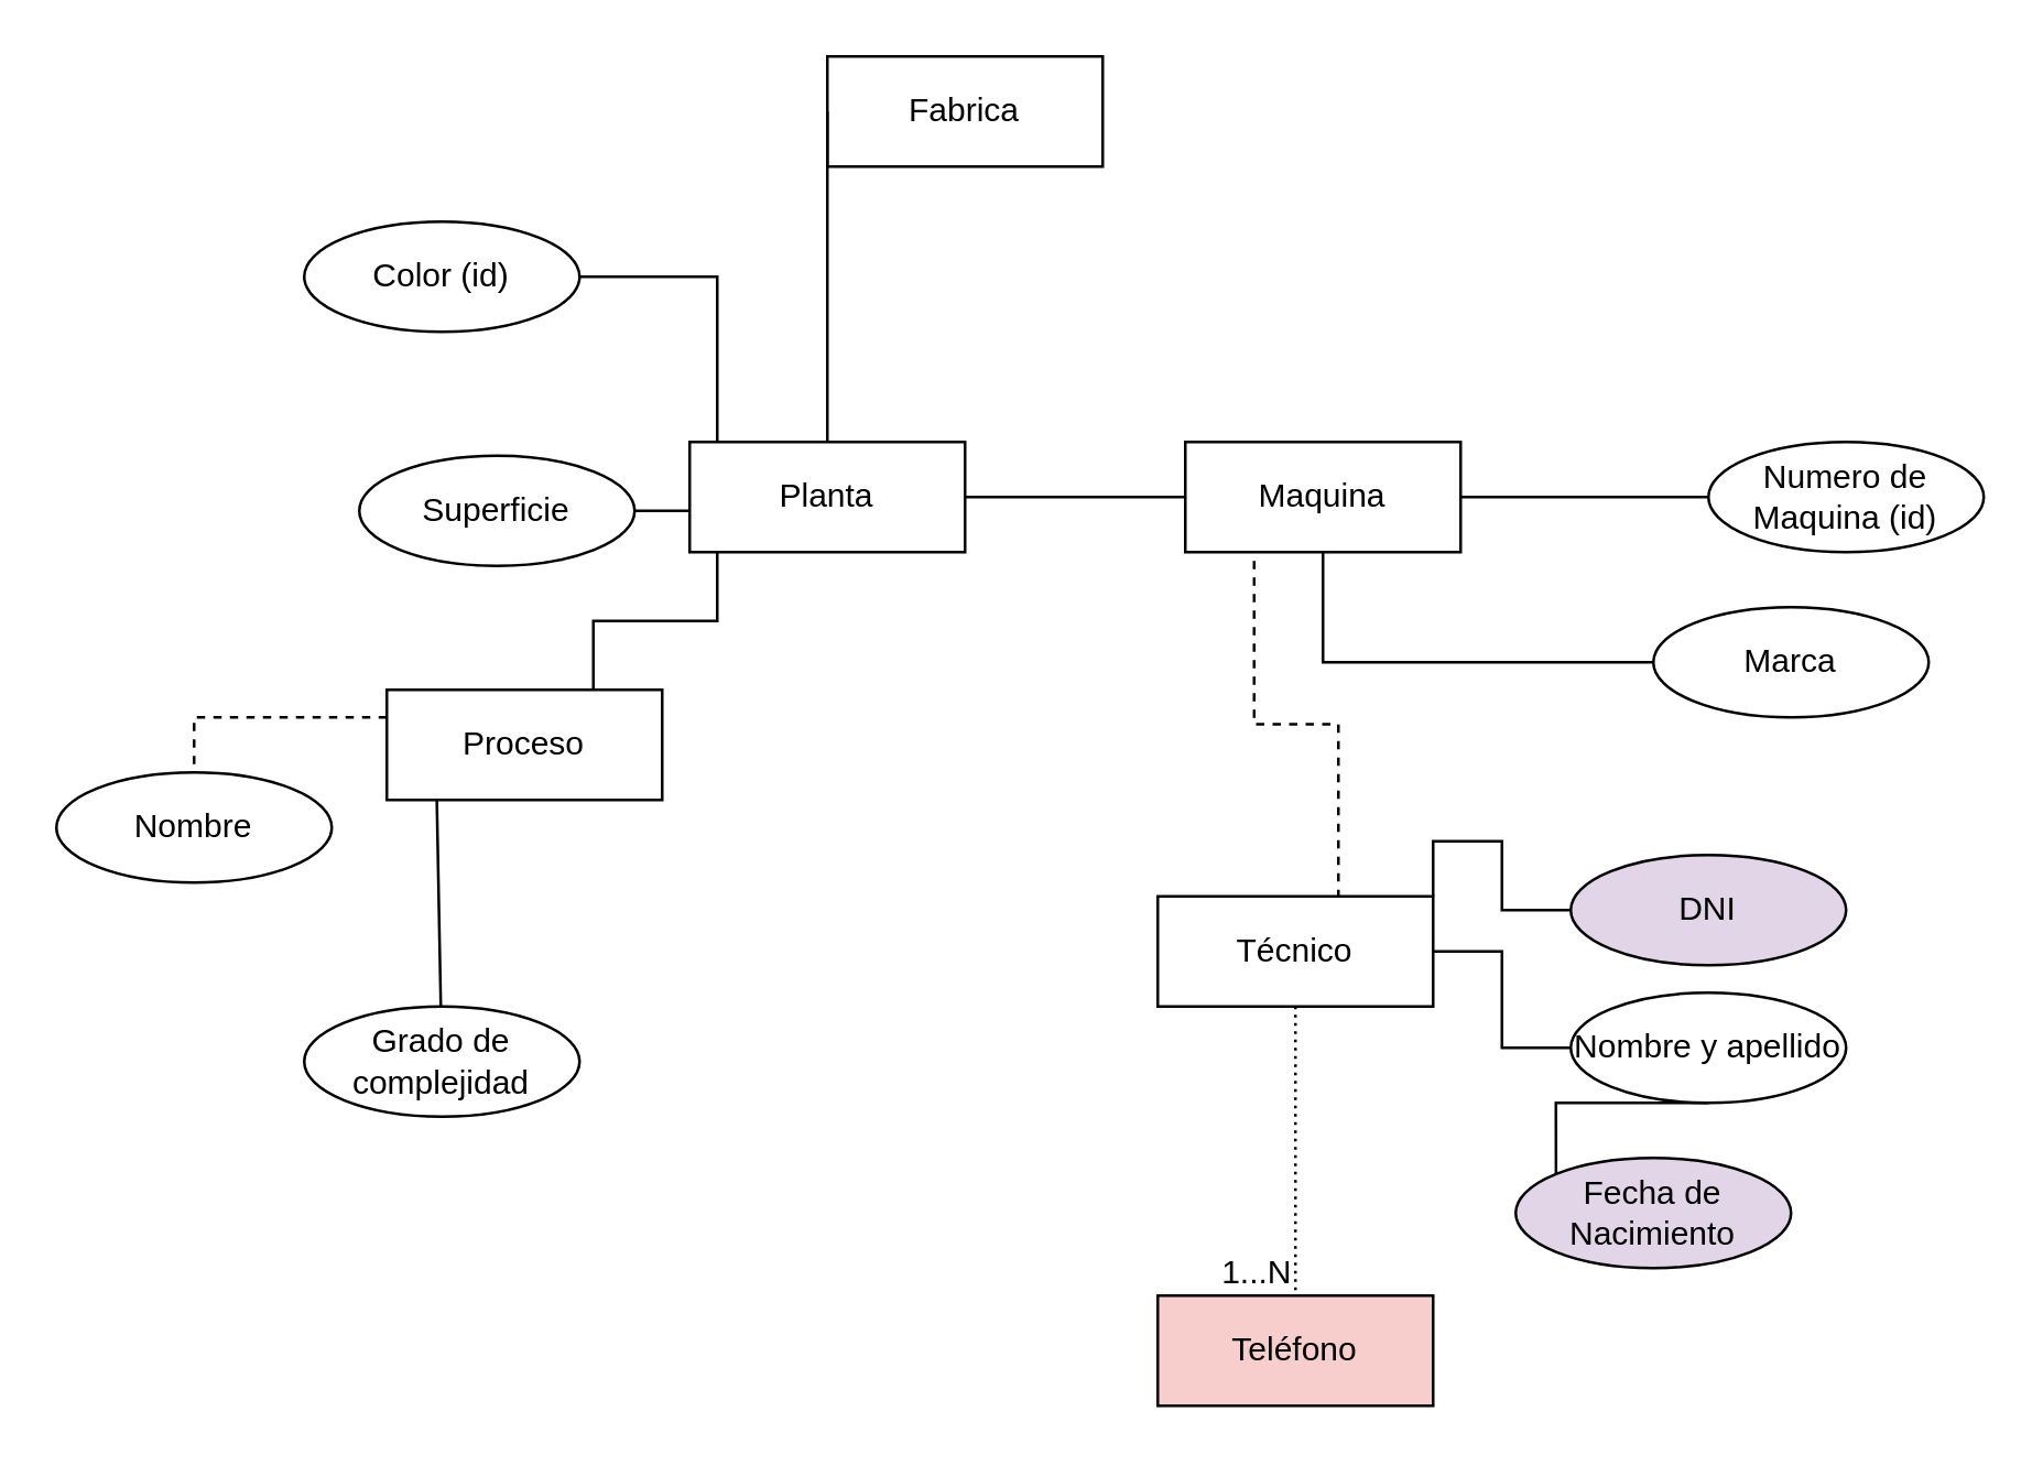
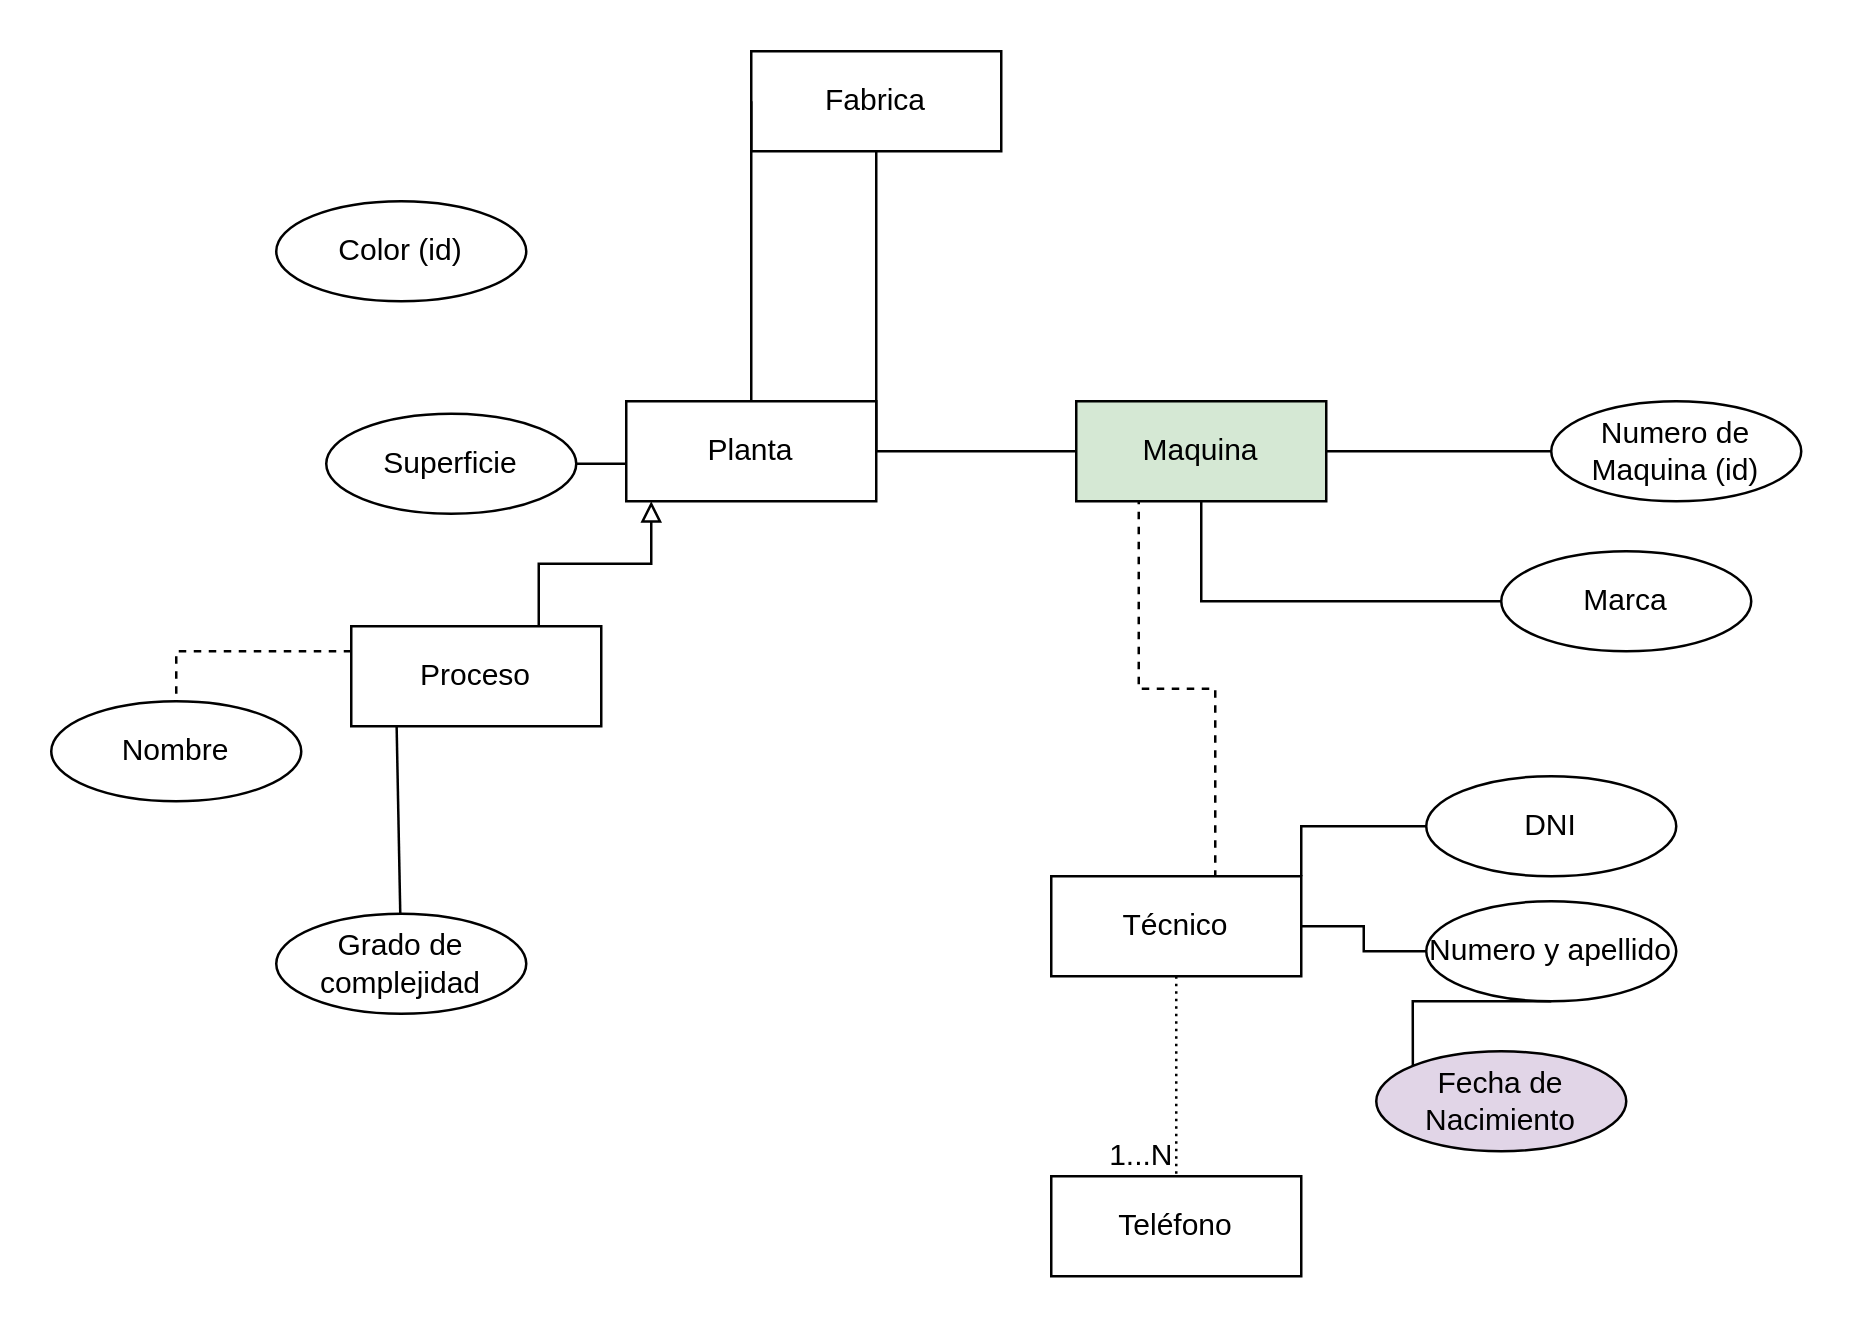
  <mxCell id="0" />
  <mxCell id="1" parent="0" />
- <mxCell id="2" value="" style="edgeStyle=orthogonalEdgeStyle;rounded=0;orthogonalLoop=1;jettySize=auto;html=1;endArrow=none;endFill=0;exitX=0.75;exitY=0;exitDx=0;exitDy=0;" edge="1" parent="1" source="5" target="11"><mxGeometry relative="1" as="geometry"><mxPoint x="210" y="240" as="sourcePoint" /><Array as="points"><mxPoint x="215" y="225" /><mxPoint x="260" y="225" /></Array></mxGeometry></mxCell>
+ <mxCell id="2" value="" style="edgeStyle=orthogonalEdgeStyle;rounded=0;orthogonalLoop=1;jettySize=auto;html=1;endArrow=block;endFill=0;exitX=0.75;exitY=0;exitDx=0;exitDy=0;" edge="1" parent="1" source="5" target="11"><mxGeometry relative="1" as="geometry"><mxPoint x="210" y="240" as="sourcePoint" /><Array as="points"><mxPoint x="215" y="225" /><mxPoint x="260" y="225" /></Array></mxGeometry></mxCell>
  <mxCell id="3" value="" style="edgeStyle=orthogonalEdgeStyle;rounded=0;orthogonalLoop=1;jettySize=auto;html=1;endArrow=none;endFill=0;dashed=1;" edge="1" parent="1" source="5" target="21"><mxGeometry relative="1" as="geometry"><Array as="points"><mxPoint x="100" y="260" /><mxPoint x="100" y="260" /><mxPoint x="70" y="260" /></Array></mxGeometry></mxCell>
  <mxCell id="4" value="" style="rounded=0;orthogonalLoop=1;jettySize=auto;html=1;endArrow=none;endFill=0;" edge="1" parent="1" target="22"><mxGeometry relative="1" as="geometry"><mxPoint x="158" y="282" as="sourcePoint" /></mxGeometry></mxCell>
  <mxCell id="5" value="Proceso" style="whiteSpace=wrap;html=1;align=center;" vertex="1" parent="1"><mxGeometry x="140" y="250" width="100" height="40" as="geometry" /></mxCell>
  <mxCell id="6" value="Fabrica" style="whiteSpace=wrap;html=1;align=center;" vertex="1" parent="1"><mxGeometry x="300" y="20" width="100" height="40" as="geometry" /></mxCell>
  <mxCell id="7" value="" style="edgeStyle=orthogonalEdgeStyle;rounded=0;orthogonalLoop=1;jettySize=auto;html=1;endArrow=none;endFill=0;" edge="1" parent="1" source="9" target="25"><mxGeometry relative="1" as="geometry" /></mxCell>
- <mxCell id="8" value="" style="edgeStyle=orthogonalEdgeStyle;rounded=0;orthogonalLoop=1;jettySize=auto;html=1;endArrow=none;endFill=0;" edge="1" parent="1" source="9" target="11"><mxGeometry relative="1" as="geometry" /></mxCell>
- <mxCell id="9" value="Maquina" style="whiteSpace=wrap;html=1;align=center;" vertex="1" parent="1"><mxGeometry x="430" y="160" width="100" height="40" as="geometry" /></mxCell>
- <mxCell id="10" value="" style="edgeStyle=orthogonalEdgeStyle;rounded=0;orthogonalLoop=1;jettySize=auto;html=1;endArrow=none;endFill=0;" edge="1" parent="1" source="11" target="16"><mxGeometry relative="1" as="geometry"><Array as="points"><mxPoint x="260" y="100" /></Array></mxGeometry></mxCell>
+ <mxCell id="8" value="" style="edgeStyle=orthogonalEdgeStyle;rounded=0;orthogonalLoop=1;jettySize=auto;html=1;endArrow=none;endFill=0;" edge="1" parent="1" source="9" target="6"><mxGeometry relative="1" as="geometry" /></mxCell>
+ <mxCell id="9" value="Maquina" style="whiteSpace=wrap;html=1;align=center;fillColor=#d5e8d4;" vertex="1" parent="1"><mxGeometry x="430" y="160" width="100" height="40" as="geometry" /></mxCell>
  <mxCell id="11" value="Planta" style="whiteSpace=wrap;html=1;align=center;" vertex="1" parent="1"><mxGeometry x="250" y="160" width="100" height="40" as="geometry" /></mxCell>
- <mxCell id="12" value="Teléfono" style="whiteSpace=wrap;html=1;align=center;fillColor=#f8cecc;" vertex="1" parent="1"><mxGeometry x="420" y="470" width="100" height="40" as="geometry" /></mxCell>
+ <mxCell id="12" value="Teléfono" style="whiteSpace=wrap;html=1;align=center;" vertex="1" parent="1"><mxGeometry x="420" y="470" width="100" height="40" as="geometry" /></mxCell>
  <mxCell id="13" value="" style="edgeStyle=orthogonalEdgeStyle;rounded=0;orthogonalLoop=1;jettySize=auto;html=1;entryX=0.25;entryY=1;entryDx=0;entryDy=0;exitX=0.656;exitY=0.015;exitDx=0;exitDy=0;exitPerimeter=0;endArrow=none;endFill=0;dashed=1;" edge="1" parent="1" source="14" target="9"><mxGeometry relative="1" as="geometry" /></mxCell>
- <mxCell id="14" value="Técnico" style="whiteSpace=wrap;html=1;align=center;" vertex="1" parent="1"><mxGeometry x="420" y="325" width="100" height="40" as="geometry" /></mxCell>
+ <mxCell id="14" value="Técnico" style="whiteSpace=wrap;html=1;align=center;" vertex="1" parent="1"><mxGeometry x="420" y="350" width="100" height="40" as="geometry" /></mxCell>
  <mxCell id="15" style="edgeStyle=orthogonalEdgeStyle;rounded=0;orthogonalLoop=1;jettySize=auto;html=1;exitX=0.5;exitY=1;exitDx=0;exitDy=0;" edge="1" parent="1" source="9" target="9"><mxGeometry relative="1" as="geometry" /></mxCell>
  <mxCell id="16" value="Color (id)" style="ellipse;whiteSpace=wrap;html=1;align=center;" vertex="1" parent="1"><mxGeometry x="110" y="80" width="100" height="40" as="geometry" /></mxCell>
  <mxCell id="17" value="" style="endArrow=none;html=1;rounded=0;exitX=0;exitY=0.5;exitDx=0;exitDy=0;entryX=0.5;entryY=0;entryDx=0;entryDy=0;" edge="1" parent="1" source="6" target="11"><mxGeometry relative="1" as="geometry"><mxPoint x="300" y="260" as="sourcePoint" /><mxPoint x="460" y="260" as="targetPoint" /><Array as="points"><mxPoint x="300" y="90" /></Array></mxGeometry></mxCell>
  <mxCell id="18" value="" style="resizable=0;html=1;whiteSpace=wrap;align=right;verticalAlign=bottom;" connectable="0" vertex="1" parent="17"><mxGeometry x="1" relative="1" as="geometry" /></mxCell>
  <mxCell id="19" value="" style="edgeStyle=orthogonalEdgeStyle;rounded=0;orthogonalLoop=1;jettySize=auto;html=1;endArrow=none;endFill=0;" edge="1" parent="1" source="20" target="9"><mxGeometry relative="1" as="geometry" /></mxCell>
  <mxCell id="20" value="Marca" style="ellipse;whiteSpace=wrap;html=1;align=center;" vertex="1" parent="1"><mxGeometry x="600" y="220" width="100" height="40" as="geometry" /></mxCell>
  <mxCell id="21" value="Nombre" style="ellipse;whiteSpace=wrap;html=1;align=center;" vertex="1" parent="1"><mxGeometry y="280" width="100" height="40" as="geometry" x="20" /></mxCell>
  <mxCell id="22" value="Grado de complejidad" style="ellipse;whiteSpace=wrap;html=1;align=center;" vertex="1" parent="1"><mxGeometry x="110" y="365" width="100" height="40" as="geometry" /></mxCell>
  <mxCell id="23" value="" style="edgeStyle=orthogonalEdgeStyle;rounded=0;orthogonalLoop=1;jettySize=auto;html=1;endArrow=none;endFill=0;" edge="1" parent="1" source="24" target="11"><mxGeometry relative="1" as="geometry"><Array as="points"><mxPoint x="250" y="200" /><mxPoint x="250" y="200" /></Array></mxGeometry></mxCell>
  <mxCell id="24" value="Superficie" style="ellipse;whiteSpace=wrap;html=1;align=center;" vertex="1" parent="1"><mxGeometry x="130" y="165" width="100" height="40" as="geometry" /></mxCell>
  <mxCell id="25" value="Numero de Maquina (id)" style="ellipse;whiteSpace=wrap;html=1;align=center;" vertex="1" parent="1"><mxGeometry x="620" y="160" width="100" height="40" as="geometry" /></mxCell>
  <mxCell id="26" value="" style="endArrow=none;html=1;rounded=0;dashed=1;dashPattern=1 2;exitX=0.5;exitY=1;exitDx=0;exitDy=0;entryX=0.5;entryY=0;entryDx=0;entryDy=0;" edge="1" parent="1" source="14" target="12"><mxGeometry relative="1" as="geometry"><mxPoint x="510" y="350" as="sourcePoint" /><mxPoint x="670" y="350" as="targetPoint" /></mxGeometry></mxCell>
  <mxCell id="27" value="1...N" style="resizable=0;html=1;whiteSpace=wrap;align=right;verticalAlign=bottom;" connectable="0" vertex="1" parent="26"><mxGeometry x="1" relative="1" as="geometry" /></mxCell>
  <mxCell id="28" value="Fecha de Nacimiento" style="ellipse;whiteSpace=wrap;html=1;align=center;fillColor=#e1d5e7;" vertex="1" parent="1"><mxGeometry x="550" y="420" width="100" height="40" as="geometry" /></mxCell>
  <mxCell id="29" value="" style="edgeStyle=orthogonalEdgeStyle;rounded=0;orthogonalLoop=1;jettySize=auto;html=1;endArrow=none;endFill=0;" edge="1" parent="1" source="30" target="14"><mxGeometry relative="1" as="geometry" /></mxCell>
- <mxCell id="30" value="Nombre y apellido" style="ellipse;whiteSpace=wrap;html=1;align=center;" vertex="1" parent="1"><mxGeometry x="570" y="360" width="100" height="40" as="geometry" /></mxCell>
+ <mxCell id="30" value="Numero y apellido" style="ellipse;whiteSpace=wrap;html=1;align=center;" vertex="1" parent="1"><mxGeometry x="570" y="360" width="100" height="40" as="geometry" /></mxCell>
  <mxCell id="31" value="" style="edgeStyle=orthogonalEdgeStyle;rounded=0;orthogonalLoop=1;jettySize=auto;html=1;entryX=1;entryY=0;entryDx=0;entryDy=0;endArrow=none;endFill=0;" edge="1" parent="1" source="32" target="14"><mxGeometry relative="1" as="geometry" /></mxCell>
- <mxCell id="32" value="DNI" style="ellipse;whiteSpace=wrap;html=1;align=center;fillColor=#e1d5e7;" vertex="1" parent="1"><mxGeometry x="570" y="310" width="100" height="40" as="geometry" /></mxCell>
+ <mxCell id="32" value="DNI" style="ellipse;whiteSpace=wrap;html=1;align=center;" vertex="1" parent="1"><mxGeometry x="570" y="310" width="100" height="40" as="geometry" /></mxCell>
  <mxCell id="33" style="edgeStyle=orthogonalEdgeStyle;rounded=0;orthogonalLoop=1;jettySize=auto;html=1;exitX=0;exitY=0;exitDx=0;exitDy=0;endArrow=none;endFill=0;" edge="1" parent="1" source="28" target="30"><mxGeometry relative="1" as="geometry" /></mxCell>
